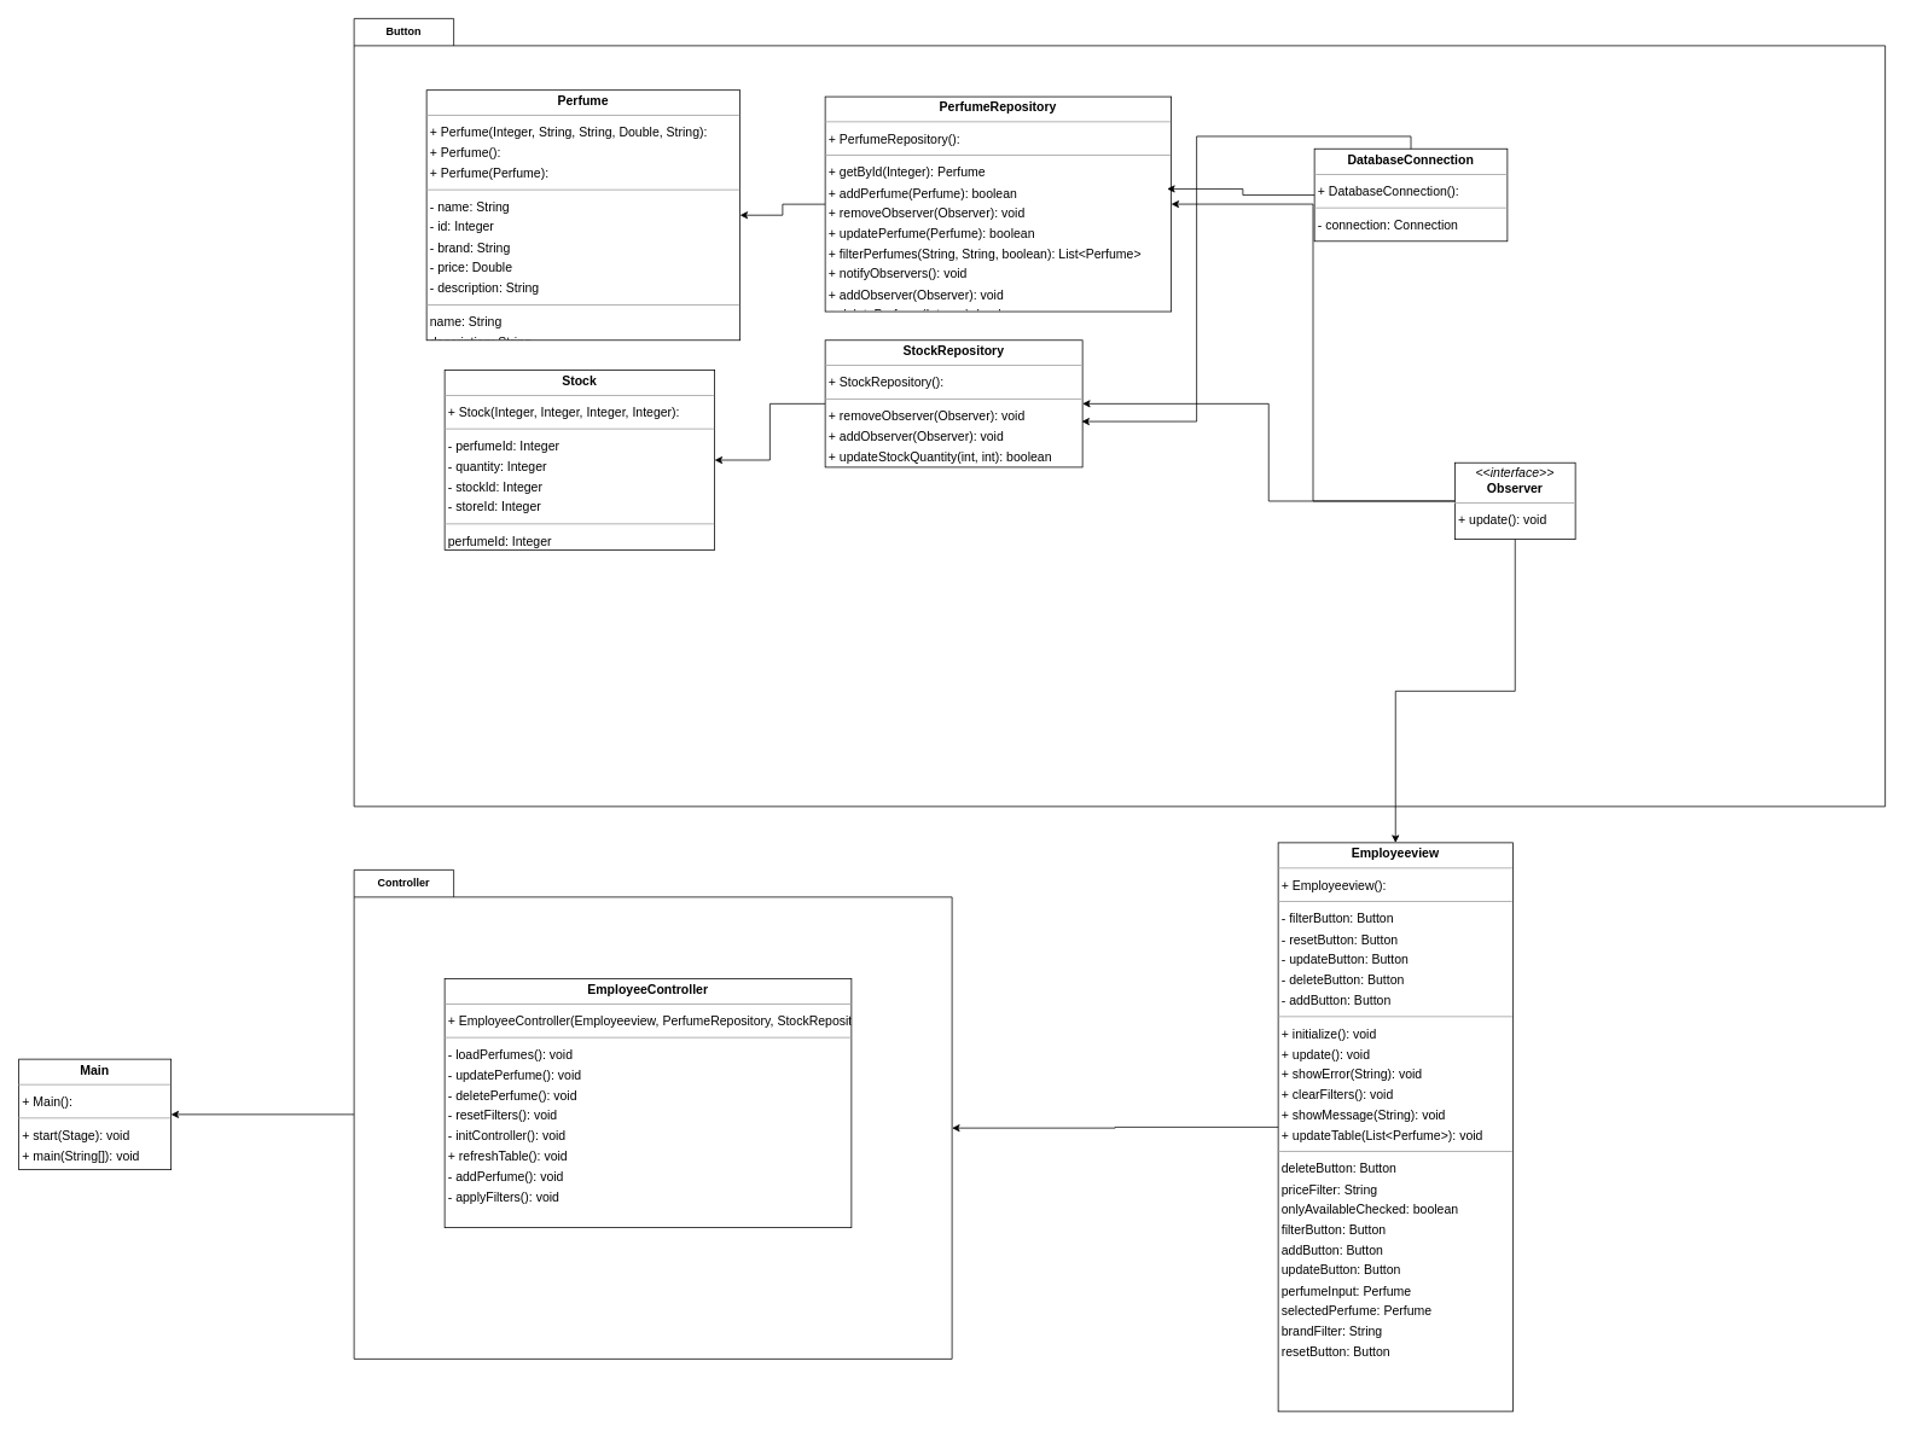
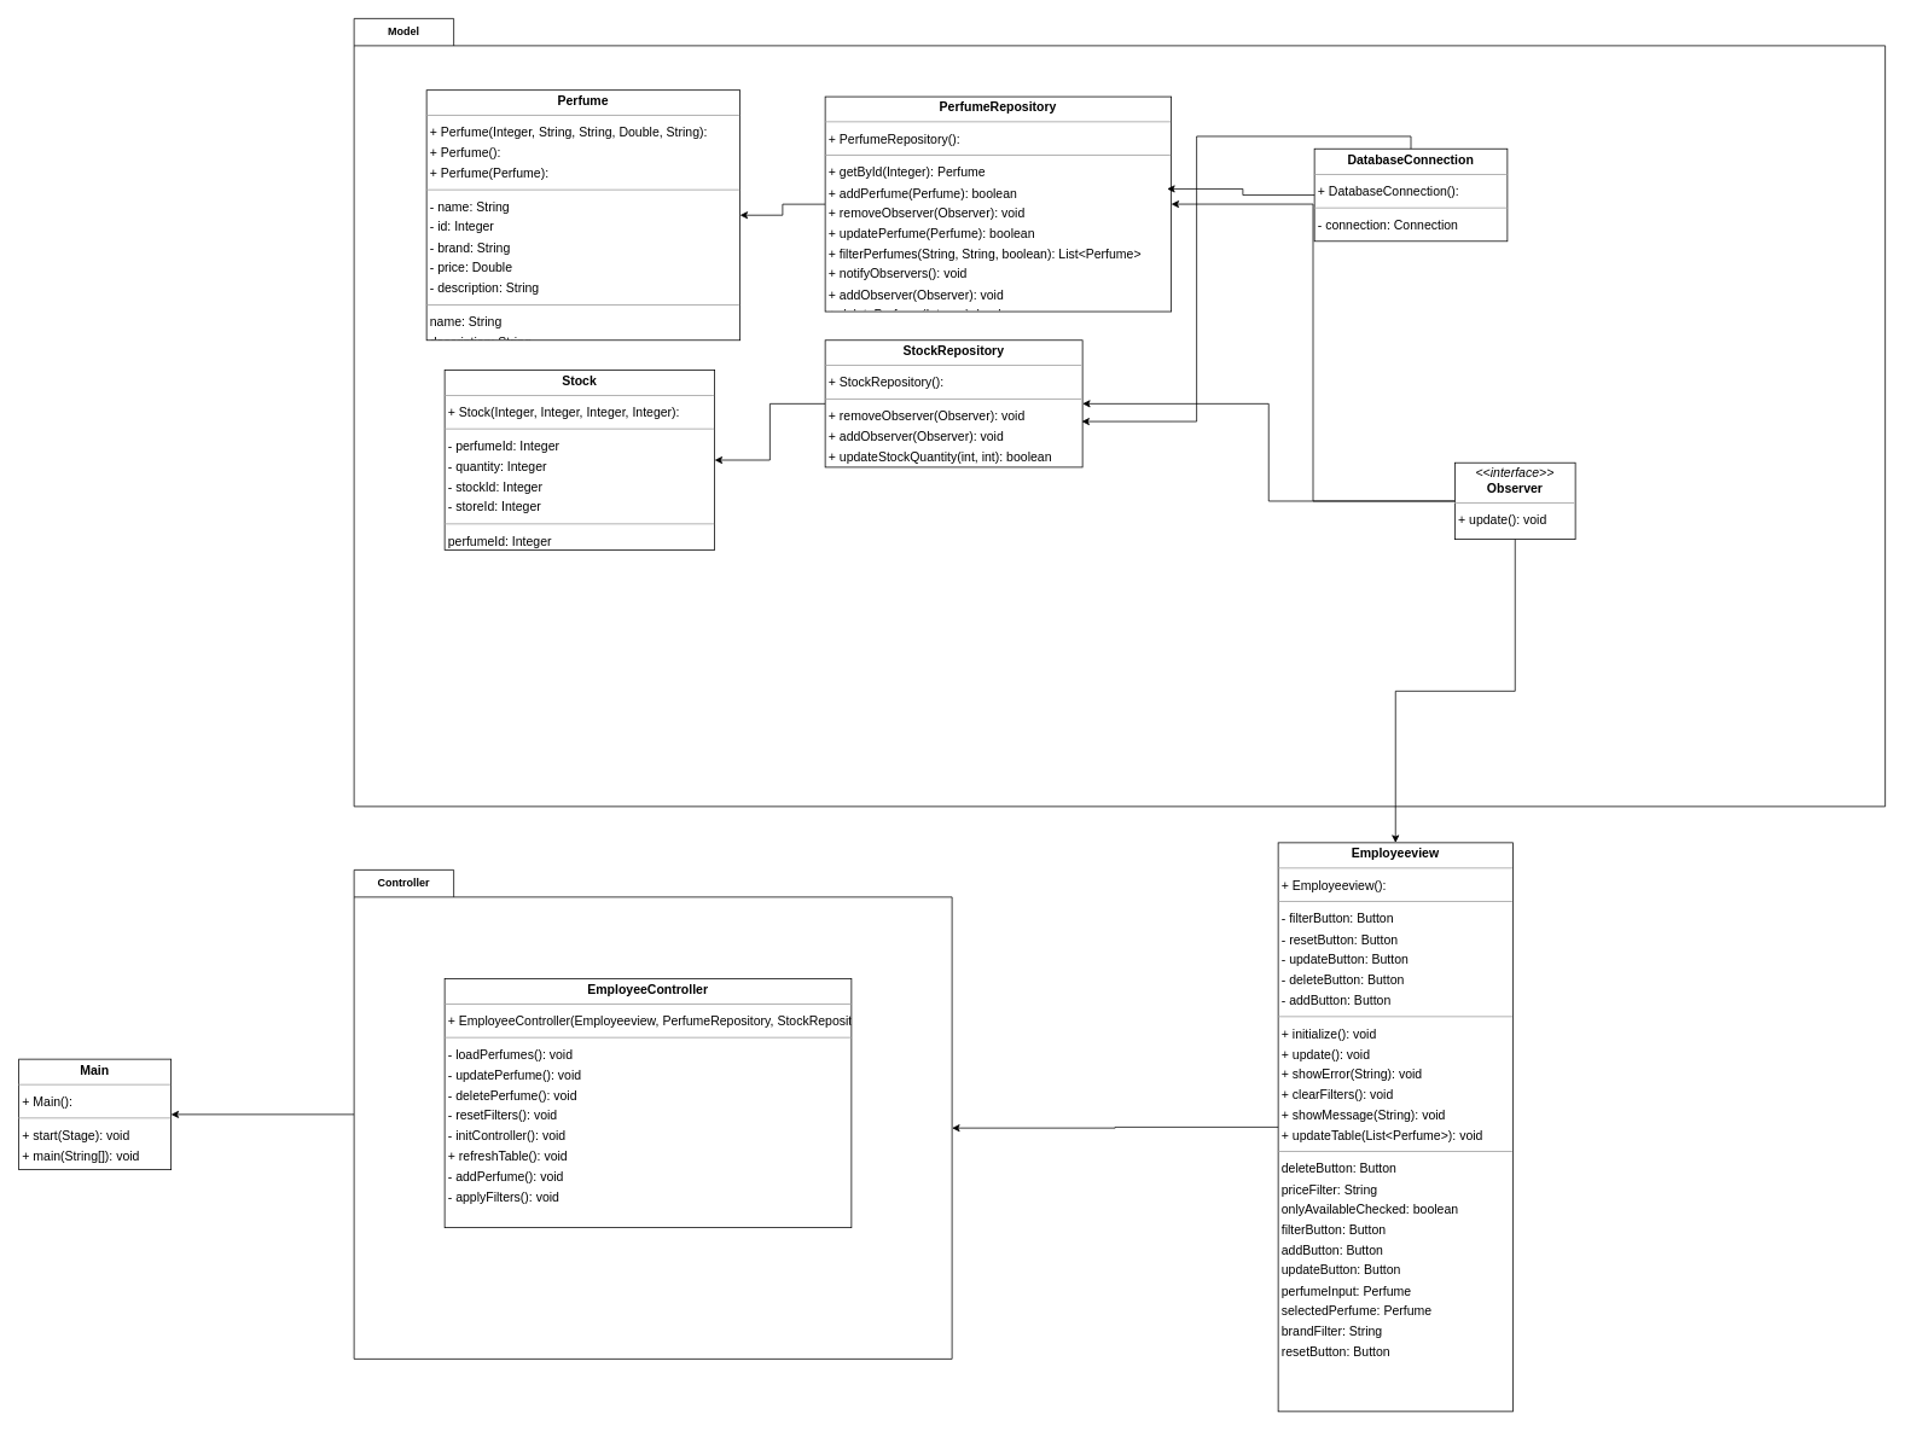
  <mxCell id="0" />
  <mxCell id="1" parent="0" />
  <mxCell id="2" value="&lt;p style=&quot;margin:0px;margin-top:4px;text-align:center;&quot;&gt;&lt;b&gt;Employeeview&lt;/b&gt;&lt;/p&gt;&lt;hr size=&quot;1&quot;/&gt;&lt;p style=&quot;margin:0 0 0 4px;line-height:1.6;&quot;&gt;+ Employeeview(): &lt;/p&gt;&lt;hr size=&quot;1&quot;/&gt;&lt;p style=&quot;margin:0 0 0 4px;line-height:1.6;&quot;&gt;- filterButton: Button&lt;br/&gt;- resetButton: Button&lt;br/&gt;- updateButton: Button&lt;br/&gt;- deleteButton: Button&lt;br/&gt;- addButton: Button&lt;/p&gt;&lt;hr size=&quot;1&quot;/&gt;&lt;p style=&quot;margin:0 0 0 4px;line-height:1.6;&quot;&gt;+ initialize(): void&lt;br/&gt;+ update(): void&lt;br/&gt;+ showError(String): void&lt;br/&gt;+ clearFilters(): void&lt;br/&gt;+ showMessage(String): void&lt;br/&gt;+ updateTable(List&amp;lt;Perfume&amp;gt;): void&lt;/p&gt;&lt;hr size=&quot;1&quot;/&gt;&lt;p style=&quot;margin:0 0 0 4px;line-height:1.6;&quot;&gt; deleteButton: Button&lt;br/&gt; priceFilter: String&lt;br/&gt; onlyAvailableChecked: boolean&lt;br/&gt; filterButton: Button&lt;br/&gt; addButton: Button&lt;br/&gt; updateButton: Button&lt;br/&gt; perfumeInput: Perfume&lt;br/&gt; selectedPerfume: Perfume&lt;br/&gt; brandFilter: String&lt;br/&gt; resetButton: Button&lt;/p&gt;" style="verticalAlign=top;align=left;overflow=fill;fontSize=14;fontFamily=Helvetica;html=1;rounded=0;shadow=0;comic=0;labelBackgroundColor=none;strokeWidth=1;" parent="1" vertex="1"><mxGeometry x="1410" y="930" width="259" height="628" as="geometry" /></mxCell>
  <mxCell id="3" value="&lt;p style=&quot;margin:0px;margin-top:4px;text-align:center;&quot;&gt;&lt;b&gt;Main&lt;/b&gt;&lt;/p&gt;&lt;hr size=&quot;1&quot;/&gt;&lt;p style=&quot;margin:0 0 0 4px;line-height:1.6;&quot;&gt;+ Main(): &lt;/p&gt;&lt;hr size=&quot;1&quot;/&gt;&lt;p style=&quot;margin:0 0 0 4px;line-height:1.6;&quot;&gt;+ start(Stage): void&lt;br/&gt;+ main(String[]): void&lt;/p&gt;" style="verticalAlign=top;align=left;overflow=fill;fontSize=14;fontFamily=Helvetica;html=1;rounded=0;shadow=0;comic=0;labelBackgroundColor=none;strokeWidth=1;" parent="1" vertex="1"><mxGeometry x="20" y="1169" width="168" height="122" as="geometry" /></mxCell>
- <mxCell id="4" value="Button" style="shape=folder;fontStyle=1;tabWidth=110;tabHeight=30;tabPosition=left;html=1;boundedLbl=1;labelInHeader=1;container=1;collapsible=0;whiteSpace=wrap;" vertex="1" parent="1"><mxGeometry x="390" y="20" width="1690" height="870" as="geometry" /></mxCell>
+ <mxCell id="4" value="Model" style="shape=folder;fontStyle=1;tabWidth=110;tabHeight=30;tabPosition=left;html=1;boundedLbl=1;labelInHeader=1;container=1;collapsible=0;whiteSpace=wrap;" vertex="1" parent="1"><mxGeometry x="390" y="20" width="1690" height="870" as="geometry" /></mxCell>
  <mxCell id="5" value="" style="html=1;strokeColor=none;resizeWidth=1;resizeHeight=1;fillColor=none;part=1;connectable=0;allowArrows=0;deletable=0;whiteSpace=wrap;" vertex="1" parent="4"><mxGeometry width="1690.0" height="609" relative="1" as="geometry"><mxPoint y="30" as="offset" /></mxGeometry></mxCell>
  <mxCell id="6" value="&lt;p style=&quot;margin:0px;margin-top:4px;text-align:center;&quot;&gt;&lt;b&gt;Perfume&lt;/b&gt;&lt;/p&gt;&lt;hr size=&quot;1&quot;/&gt;&lt;p style=&quot;margin:0 0 0 4px;line-height:1.6;&quot;&gt;+ Perfume(Integer, String, String, Double, String): &lt;br/&gt;+ Perfume(): &lt;br/&gt;+ Perfume(Perfume): &lt;/p&gt;&lt;hr size=&quot;1&quot;/&gt;&lt;p style=&quot;margin:0 0 0 4px;line-height:1.6;&quot;&gt;- name: String&lt;br/&gt;- id: Integer&lt;br/&gt;- brand: String&lt;br/&gt;- price: Double&lt;br/&gt;- description: String&lt;/p&gt;&lt;hr size=&quot;1&quot;/&gt;&lt;p style=&quot;margin:0 0 0 4px;line-height:1.6;&quot;&gt; name: String&lt;br/&gt; description: String&lt;br/&gt; price: Double&lt;br/&gt; brand: String&lt;br/&gt; id: Integer&lt;/p&gt;" style="verticalAlign=top;align=left;overflow=fill;fontSize=14;fontFamily=Helvetica;html=1;rounded=0;shadow=0;comic=0;labelBackgroundColor=none;strokeWidth=1;" parent="4" vertex="1"><mxGeometry x="80" y="79.091" width="346" height="276.099" as="geometry" /></mxCell>
  <mxCell id="7" style="edgeStyle=orthogonalEdgeStyle;rounded=0;orthogonalLoop=1;jettySize=auto;html=1;entryX=1;entryY=0.5;entryDx=0;entryDy=0;" edge="1" parent="4" source="9" target="11"><mxGeometry relative="1" as="geometry" /></mxCell>
  <mxCell id="8" style="edgeStyle=orthogonalEdgeStyle;rounded=0;orthogonalLoop=1;jettySize=auto;html=1;" edge="1" parent="4" source="9" target="15"><mxGeometry relative="1" as="geometry" /></mxCell>
  <mxCell id="9" value="&lt;p style=&quot;margin:0px;margin-top:4px;text-align:center;&quot;&gt;&lt;i&gt;&amp;lt;&amp;lt;interface&amp;gt;&amp;gt;&lt;/i&gt;&lt;br/&gt;&lt;b&gt;Observer&lt;/b&gt;&lt;/p&gt;&lt;hr size=&quot;1&quot;/&gt;&lt;p style=&quot;margin:0 0 0 4px;line-height:1.6;&quot;&gt;+ update(): void&lt;/p&gt;" style="verticalAlign=top;align=left;overflow=fill;fontSize=14;fontFamily=Helvetica;html=1;rounded=0;shadow=0;comic=0;labelBackgroundColor=none;strokeWidth=1;" parent="4" vertex="1"><mxGeometry x="1215" y="490.45" width="133" height="84.55" as="geometry" /></mxCell>
  <mxCell id="10" style="edgeStyle=orthogonalEdgeStyle;rounded=0;orthogonalLoop=1;jettySize=auto;html=1;entryX=1;entryY=0.5;entryDx=0;entryDy=0;" edge="1" parent="4" source="11" target="6"><mxGeometry relative="1" as="geometry" /></mxCell>
  <mxCell id="11" value="&lt;p style=&quot;margin:0px;margin-top:4px;text-align:center;&quot;&gt;&lt;b&gt;PerfumeRepository&lt;/b&gt;&lt;/p&gt;&lt;hr size=&quot;1&quot;/&gt;&lt;p style=&quot;margin:0 0 0 4px;line-height:1.6;&quot;&gt;+ PerfumeRepository(): &lt;/p&gt;&lt;hr size=&quot;1&quot;/&gt;&lt;p style=&quot;margin:0 0 0 4px;line-height:1.6;&quot;&gt;+ getById(Integer): Perfume&lt;br/&gt;+ addPerfume(Perfume): boolean&lt;br/&gt;+ removeObserver(Observer): void&lt;br/&gt;+ updatePerfume(Perfume): boolean&lt;br/&gt;+ filterPerfumes(String, String, boolean): List&amp;lt;Perfume&amp;gt;&lt;br/&gt;+ notifyObservers(): void&lt;br/&gt;+ addObserver(Observer): void&lt;br/&gt;+ deletePerfume(Integer): boolean&lt;br/&gt;+ searchByName(String): List&amp;lt;Perfume&amp;gt;&lt;/p&gt;&lt;hr size=&quot;1&quot;/&gt;&lt;p style=&quot;margin:0 0 0 4px;line-height:1.6;&quot;&gt; all: List&amp;lt;Perfume&amp;gt;&lt;/p&gt;" style="verticalAlign=top;align=left;overflow=fill;fontSize=14;fontFamily=Helvetica;html=1;rounded=0;shadow=0;comic=0;labelBackgroundColor=none;strokeWidth=1;" parent="4" vertex="1"><mxGeometry x="520" y="86.281" width="382" height="237.273" as="geometry" /></mxCell>
  <mxCell id="12" value="&lt;p style=&quot;margin:0px;margin-top:4px;text-align:center;&quot;&gt;&lt;b&gt;DatabaseConnection&lt;/b&gt;&lt;/p&gt;&lt;hr size=&quot;1&quot;/&gt;&lt;p style=&quot;margin:0 0 0 4px;line-height:1.6;&quot;&gt;+ DatabaseConnection(): &lt;/p&gt;&lt;hr size=&quot;1&quot;/&gt;&lt;p style=&quot;margin:0 0 0 4px;line-height:1.6;&quot;&gt;- connection: Connection&lt;/p&gt;&lt;hr size=&quot;1&quot;/&gt;&lt;p style=&quot;margin:0 0 0 4px;line-height:1.6;&quot;&gt;+ closeConnection(): void&lt;/p&gt;&lt;hr size=&quot;1&quot;/&gt;&lt;p style=&quot;margin:0 0 0 4px;line-height:1.6;&quot;&gt; connection: Connection&lt;/p&gt;" style="verticalAlign=top;align=left;overflow=fill;fontSize=14;fontFamily=Helvetica;html=1;rounded=0;shadow=0;comic=0;labelBackgroundColor=none;strokeWidth=1;" parent="4" vertex="1"><mxGeometry x="1060" y="143.802" width="213" height="102.099" as="geometry" /></mxCell>
  <mxCell id="13" style="edgeStyle=orthogonalEdgeStyle;rounded=0;orthogonalLoop=1;jettySize=auto;html=1;entryX=0.988;entryY=0.429;entryDx=0;entryDy=0;entryPerimeter=0;" edge="1" parent="4" source="12" target="11"><mxGeometry relative="1" as="geometry" /></mxCell>
  <mxCell id="14" style="edgeStyle=orthogonalEdgeStyle;rounded=0;orthogonalLoop=1;jettySize=auto;html=1;" edge="1" parent="4" source="15" target="17"><mxGeometry relative="1" as="geometry" /></mxCell>
  <mxCell id="15" value="&lt;p style=&quot;margin:0px;margin-top:4px;text-align:center;&quot;&gt;&lt;b&gt;StockRepository&lt;/b&gt;&lt;/p&gt;&lt;hr size=&quot;1&quot;/&gt;&lt;p style=&quot;margin:0 0 0 4px;line-height:1.6;&quot;&gt;+ StockRepository(): &lt;/p&gt;&lt;hr size=&quot;1&quot;/&gt;&lt;p style=&quot;margin:0 0 0 4px;line-height:1.6;&quot;&gt;+ removeObserver(Observer): void&lt;br/&gt;+ addObserver(Observer): void&lt;br/&gt;+ updateStockQuantity(int, int): boolean&lt;br/&gt;+ notifyObservers(): void&lt;/p&gt;&lt;hr size=&quot;1&quot;/&gt;&lt;p style=&quot;margin:0 0 0 4px;line-height:1.6;&quot;&gt; all: List&amp;lt;Stock&amp;gt;&lt;/p&gt;" style="verticalAlign=top;align=left;overflow=fill;fontSize=14;fontFamily=Helvetica;html=1;rounded=0;shadow=0;comic=0;labelBackgroundColor=none;strokeWidth=1;" parent="4" vertex="1"><mxGeometry x="520" y="355.19" width="284" height="140.207" as="geometry" /></mxCell>
  <mxCell id="16" style="edgeStyle=orthogonalEdgeStyle;rounded=0;orthogonalLoop=1;jettySize=auto;html=1;entryX=0.997;entryY=0.64;entryDx=0;entryDy=0;entryPerimeter=0;" edge="1" parent="4" source="12" target="15"><mxGeometry relative="1" as="geometry"><Array as="points"><mxPoint x="930" y="130.14" /><mxPoint x="930" y="445.066" /></Array></mxGeometry></mxCell>
  <mxCell id="17" value="&lt;p style=&quot;margin:0px;margin-top:4px;text-align:center;&quot;&gt;&lt;b&gt;Stock&lt;/b&gt;&lt;/p&gt;&lt;hr size=&quot;1&quot;/&gt;&lt;p style=&quot;margin:0 0 0 4px;line-height:1.6;&quot;&gt;+ Stock(Integer, Integer, Integer, Integer): &lt;/p&gt;&lt;hr size=&quot;1&quot;/&gt;&lt;p style=&quot;margin:0 0 0 4px;line-height:1.6;&quot;&gt;- perfumeId: Integer&lt;br/&gt;- quantity: Integer&lt;br/&gt;- stockId: Integer&lt;br/&gt;- storeId: Integer&lt;/p&gt;&lt;hr size=&quot;1&quot;/&gt;&lt;p style=&quot;margin:0 0 0 4px;line-height:1.6;&quot;&gt; perfumeId: Integer&lt;br/&gt; quantity: Integer&lt;br/&gt; stockId: Integer&lt;br/&gt; storeId: Integer&lt;/p&gt;" style="verticalAlign=top;align=left;overflow=fill;fontSize=14;fontFamily=Helvetica;html=1;rounded=0;shadow=0;comic=0;labelBackgroundColor=none;strokeWidth=1;" parent="4" vertex="1"><mxGeometry x="100" y="388.264" width="298" height="198.446" as="geometry" /></mxCell>
  <mxCell id="18" style="edgeStyle=orthogonalEdgeStyle;rounded=0;orthogonalLoop=1;jettySize=auto;html=1;" edge="1" parent="1" source="19" target="3"><mxGeometry relative="1" as="geometry" /></mxCell>
  <mxCell id="19" value="Controller" style="shape=folder;fontStyle=1;tabWidth=110;tabHeight=30;tabPosition=left;html=1;boundedLbl=1;labelInHeader=1;container=1;collapsible=0;whiteSpace=wrap;" vertex="1" parent="1"><mxGeometry x="390" y="960" width="660" height="540" as="geometry" /></mxCell>
  <mxCell id="20" value="" style="html=1;strokeColor=none;resizeWidth=1;resizeHeight=1;fillColor=none;part=1;connectable=0;allowArrows=0;deletable=0;whiteSpace=wrap;" vertex="1" parent="19"><mxGeometry width="660" height="378" relative="1" as="geometry"><mxPoint y="30" as="offset" /></mxGeometry></mxCell>
  <mxCell id="21" value="&lt;p style=&quot;margin:0px;margin-top:4px;text-align:center;&quot;&gt;&lt;b&gt;EmployeeController&lt;/b&gt;&lt;/p&gt;&lt;hr size=&quot;1&quot;/&gt;&lt;p style=&quot;margin:0 0 0 4px;line-height:1.6;&quot;&gt;+ EmployeeController(Employeeview, PerfumeRepository, StockRepository): &lt;/p&gt;&lt;hr size=&quot;1&quot;/&gt;&lt;p style=&quot;margin:0 0 0 4px;line-height:1.6;&quot;&gt;- loadPerfumes(): void&lt;br/&gt;- updatePerfume(): void&lt;br/&gt;- deletePerfume(): void&lt;br/&gt;- resetFilters(): void&lt;br/&gt;- initController(): void&lt;br/&gt;+ refreshTable(): void&lt;br/&gt;- addPerfume(): void&lt;br/&gt;- applyFilters(): void&lt;/p&gt;" style="verticalAlign=top;align=left;overflow=fill;fontSize=14;fontFamily=Helvetica;html=1;rounded=0;shadow=0;comic=0;labelBackgroundColor=none;strokeWidth=1;" parent="19" vertex="1"><mxGeometry x="100" y="120" width="449" height="275" as="geometry" /></mxCell>
  <mxCell id="22" style="edgeStyle=orthogonalEdgeStyle;rounded=0;orthogonalLoop=1;jettySize=auto;html=1;" edge="1" parent="1" source="9" target="2"><mxGeometry relative="1" as="geometry" /></mxCell>
  <mxCell id="23" style="edgeStyle=orthogonalEdgeStyle;rounded=0;orthogonalLoop=1;jettySize=auto;html=1;entryX=0;entryY=0;entryDx=660;entryDy=285;entryPerimeter=0;" edge="1" parent="1" source="2" target="19"><mxGeometry relative="1" as="geometry" /></mxCell>
